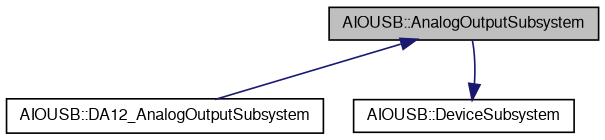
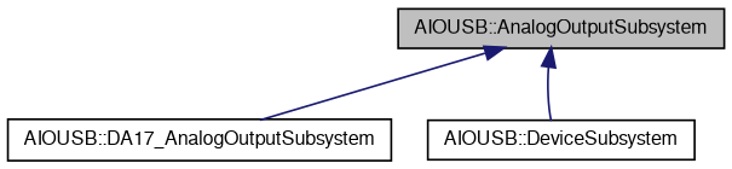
  digraph {
    node [color=black fillcolor=white fontname=FreeSans fontsize=10 shape=record style=filled]
    edge [color=midnightblue dir=back fontname=FreeSans fontsize=10 labelfontname=FreeSans labelfontsize=10 style=solid]
    n1 [fillcolor=grey75 fontcolor=black height=0.2 label="AIOUSB::AnalogOutputSubsystem" width=0.4]
-   n2 [height=0.2 label="AIOUSB::DA12_AnalogOutputSubsystem" width=0.4]
+   n2 [height=0.2 label="AIOUSB::DA17_AnalogOutputSubsystem" width=0.4]
    n3 [height=0.2 label="AIOUSB::DeviceSubsystem" width=0.4]
    n1 -> n2
-   n3 -> n1
+   n1 -> n3
  }
